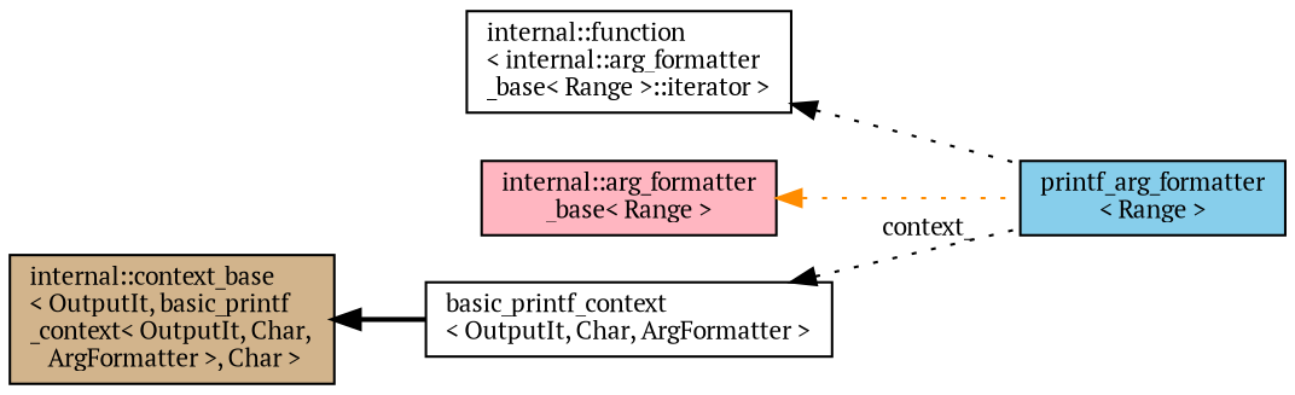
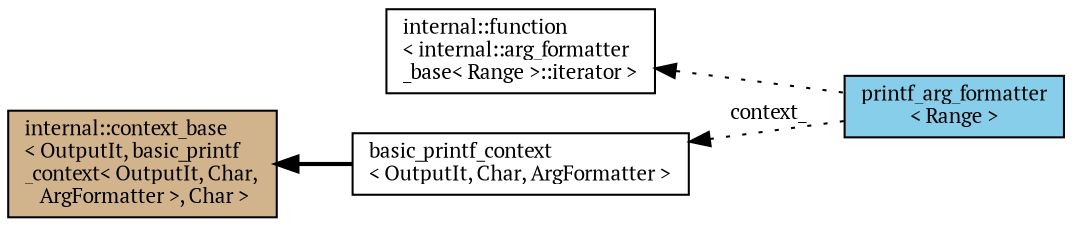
  digraph {
    fontname="PT Serif"
    rankdir=LR
    node [color=black fillcolor=white fontname="PT Serif" fontsize=10 shape=record style=filled]
    edge [color=black dir=back fontname="PT Serif" fontsize=10 labelfontname=Helvetica labelfontsize=10 style=dotted]
    n1 [fillcolor=skyblue fontcolor=black height=0.2 label="printf_arg_formatter\l\< Range \>" width=0.4]
    n2 [height=0.2 label="internal::function\l\< internal::arg_formatter\l_base\< Range \>::iterator \>" width=0.4]
-   n3 [fillcolor=lightpink height=0.2 label="internal::arg_formatter\l_base\< Range \>" width=0.4]
    n4 [height=0.2 label="basic_printf_context\l\< OutputIt, Char, ArgFormatter \>" width=0.4]
    n5 [fillcolor=tan height=0.2 label="internal::context_base\l\< OutputIt, basic_printf\l_context\< OutputIt, Char,\l ArgFormatter \>, Char \>" width=0.4]
    n2 -> n1
-   n3 -> n1 [color=darkorange]
    n4 -> n1 [label=" context_"]
    n5 -> n4 [style=bold]
  }
